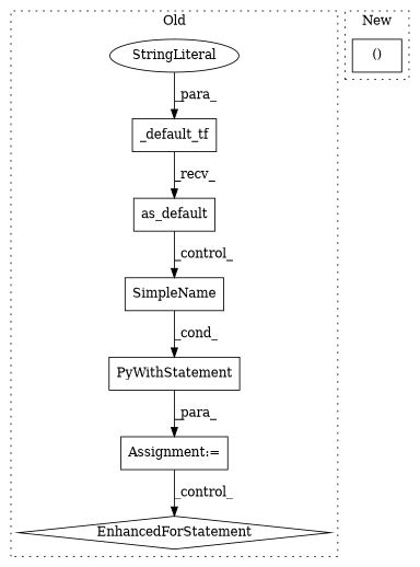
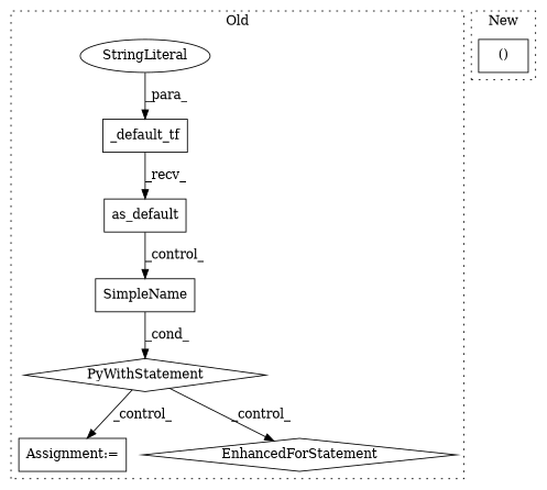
  digraph {
    node [a=32 shape=box]
-   n1 [a=104 l="10,2" label=PyWithStatement s="5631,5675"]
+   n1 [a=104 l="10,2" label=PyWithStatement s="5631,5675" shape=diamond]
    n2 [a=7 l=1 label="Assignment:=" s=5825]
    n3 [a=42 label=SimpleName]
    n4 [l=12 label=as_default s=5663]
    n5 [a=70 l="85,2" label=EnhancedForStatement s="6191,6340" shape=diamond]
    n6 [l="8,1" label=_default_tf s="5646,5661"]
    n7 [a=45 l=7 label=StringLiteral s=5654 shape=ellipse]
    n8 [a=106 l=63 label="()" s=7343]
    subgraph cluster_1 {
      label=Old
      style=dotted
      n1
      n2
      n3
      n4
      n5
      n6
      n7
    }
    subgraph cluster_2 {
      label=New
      style=dotted
      n8
    }
-   n1 -> n2 [label=_para_]
-   n2 -> n5 [label=_control_]
+   n1 -> n2 [label=_control_]
+   n1 -> n5 [label=_control_]
    n3 -> n1 [label=_cond_]
    n4 -> n3 [label=_control_]
    n6 -> n4 [label=_recv_]
    n7 -> n6 [label=_para_]
  }
